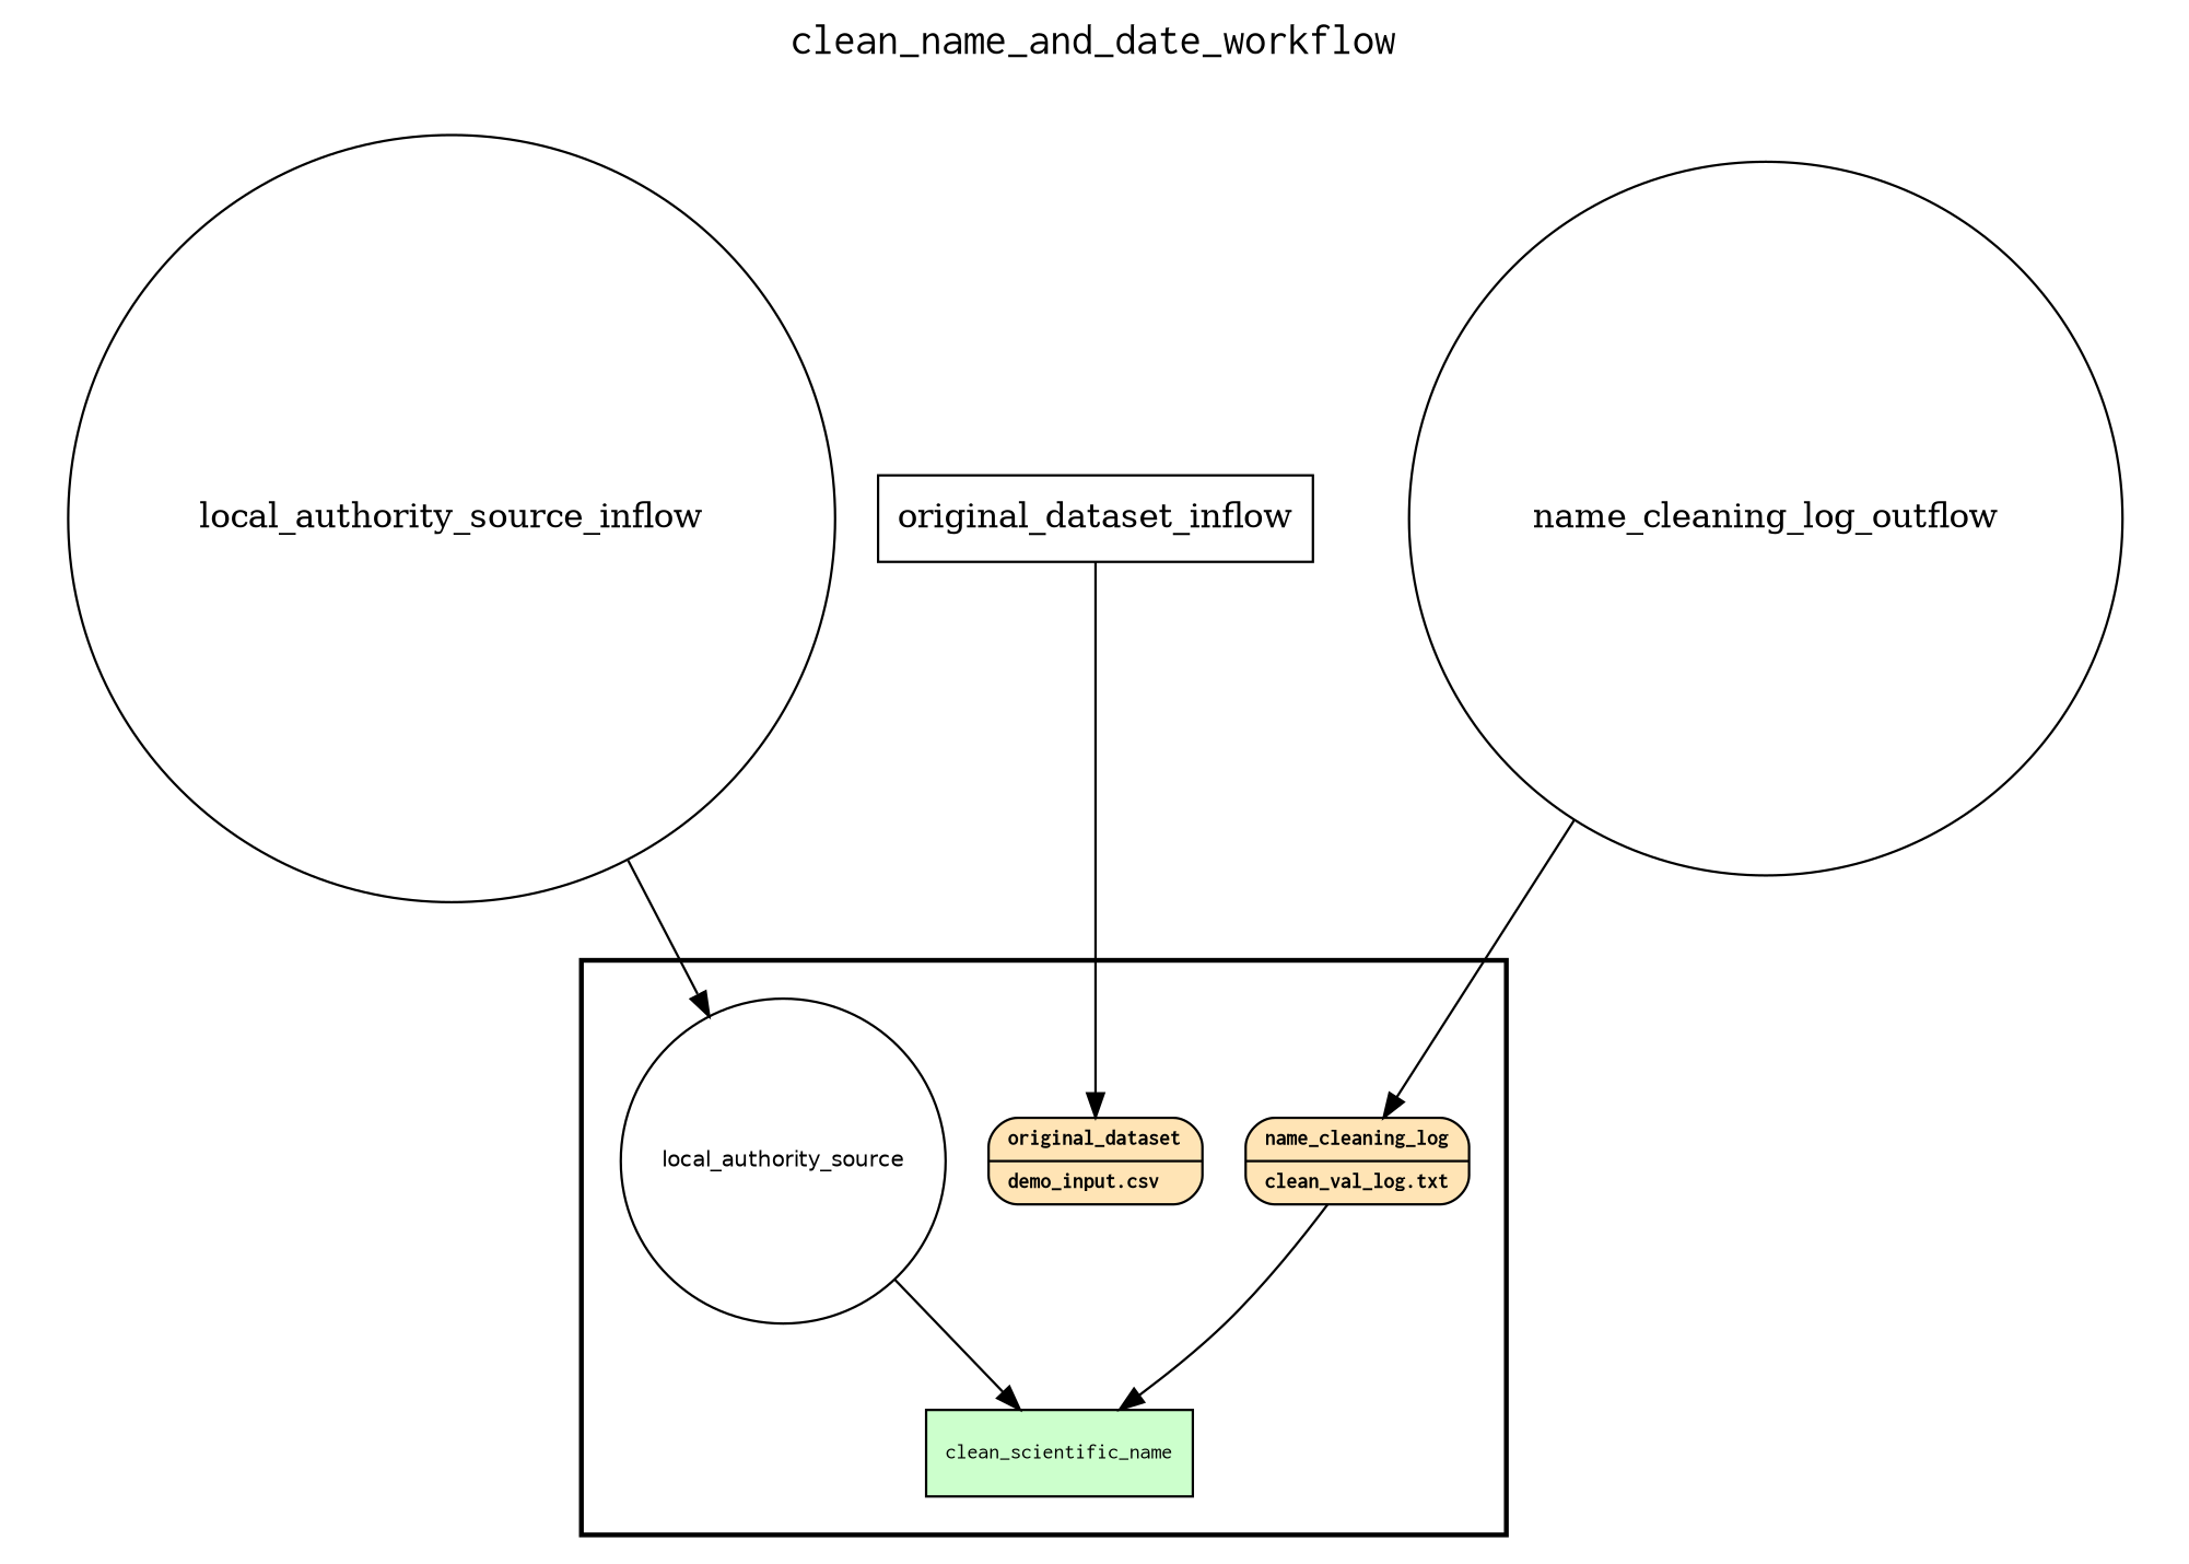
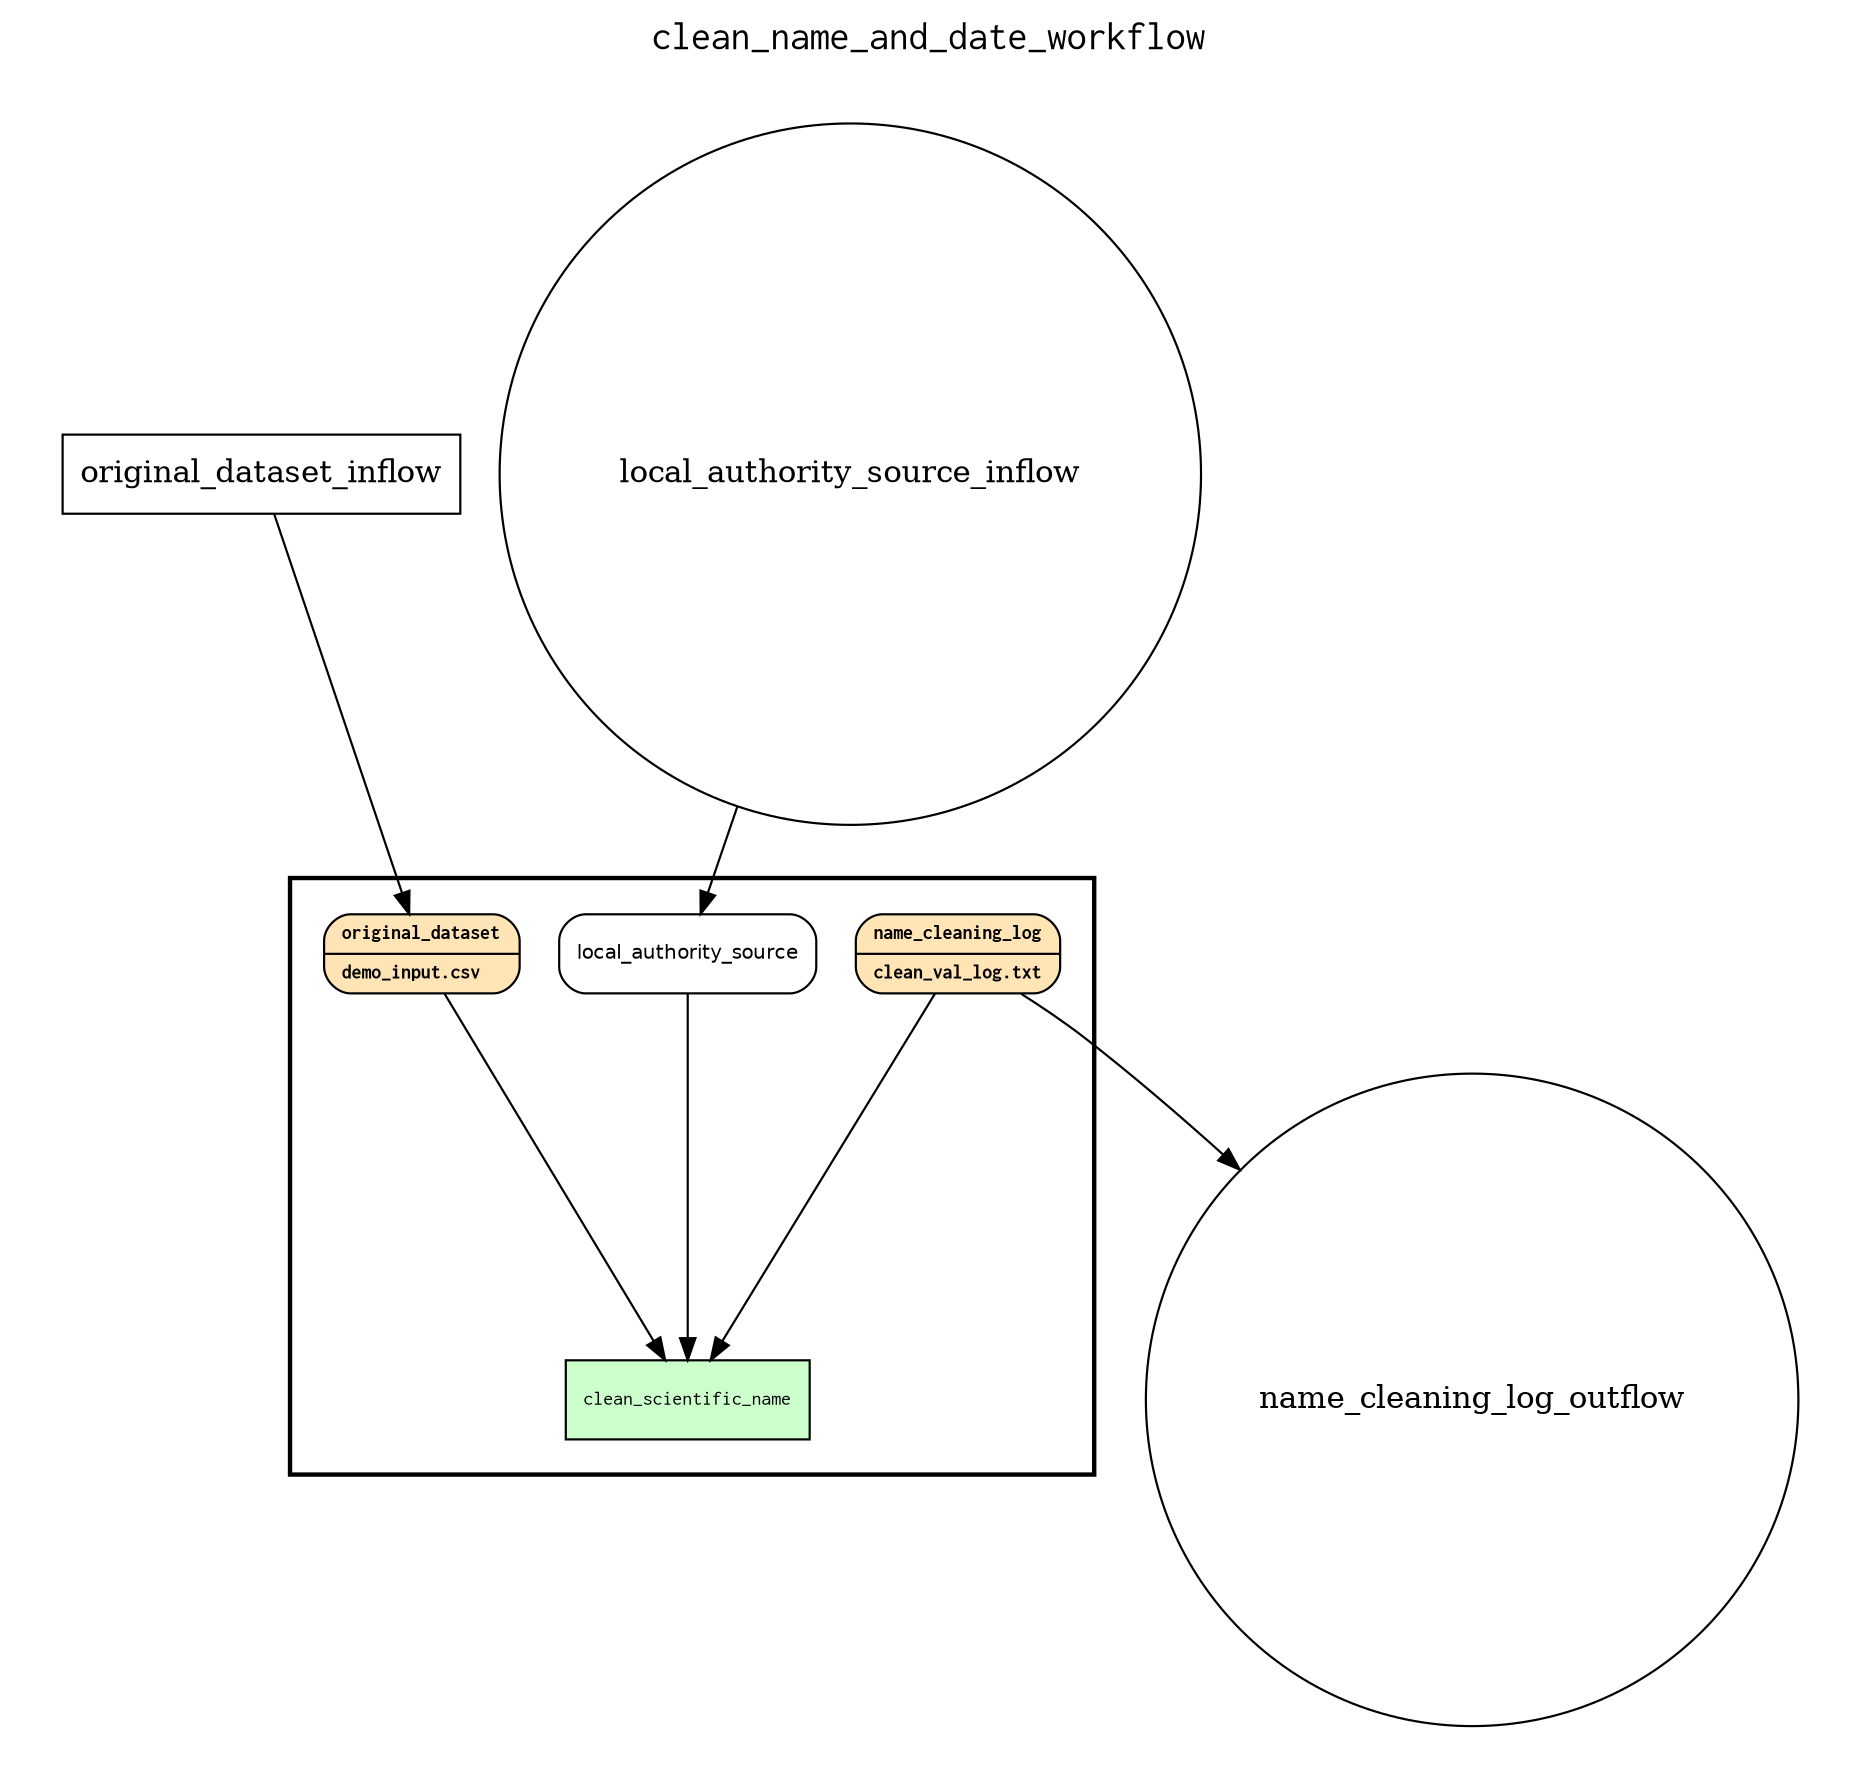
  digraph {
    fontname=Courier
    fontsize=18
    label=clean_name_and_date_workflow
    labelloc=t
    rankdir=TB
    node [fillcolor="#FFFFFF" fontsize=9 peripheries=1 shape=box]
    clean_scientific_name [fillcolor="#CCFFCC" fontname=Courier style=filled]
    n2 [fillcolor="#FFE4B5" fontname="Courier-Bold" label="{<f0> original_dataset |<f1>demo_input.csv\l}" rankdir=LR shape=record style="rounded,filled"]
    n3 [fillcolor="#FFE4B5" fontname="Courier-Bold" label="{<f0> name_cleaning_log |<f1>clean_val_log.txt\l}" rankdir=LR shape=record style="rounded,filled"]
-   local_authority_source [fontname=Helvetica shape=circle style="rounded,filled"]
+   local_authority_source [fontname=Helvetica style="rounded,filled"]
    original_dataset_inflow [width=0.2 fontsize=""]
    local_authority_source_inflow [shape=circle width=0.2 fontsize=""]
    name_cleaning_log_outflow [shape=circle width=0.2 fontsize=""]
    subgraph cluster_1 {
      color=black
      label=""
      penwidth=2
      subgraph cluster_2 {
        color=white
        label=""
        penwidth=2
        clean_scientific_name
        n2
        n3
        local_authority_source
      }
    }
    subgraph cluster_3 {
      color=white
      label=""
      penwidth=2
      subgraph cluster_4 {
        color=white
        label=""
        penwidth=2
        original_dataset_inflow
        local_authority_source_inflow
      }
    }
    subgraph cluster_5 {
      color=white
      label=""
      penwidth=2
      subgraph cluster_6 {
        color=white
        label=""
        penwidth=2
        name_cleaning_log_outflow
      }
    }
+   n2 -> clean_scientific_name
    n3 -> clean_scientific_name
-   name_cleaning_log_outflow -> n3
+   n3 -> name_cleaning_log_outflow
    local_authority_source -> clean_scientific_name
    original_dataset_inflow -> n2
    local_authority_source_inflow -> local_authority_source
  }
